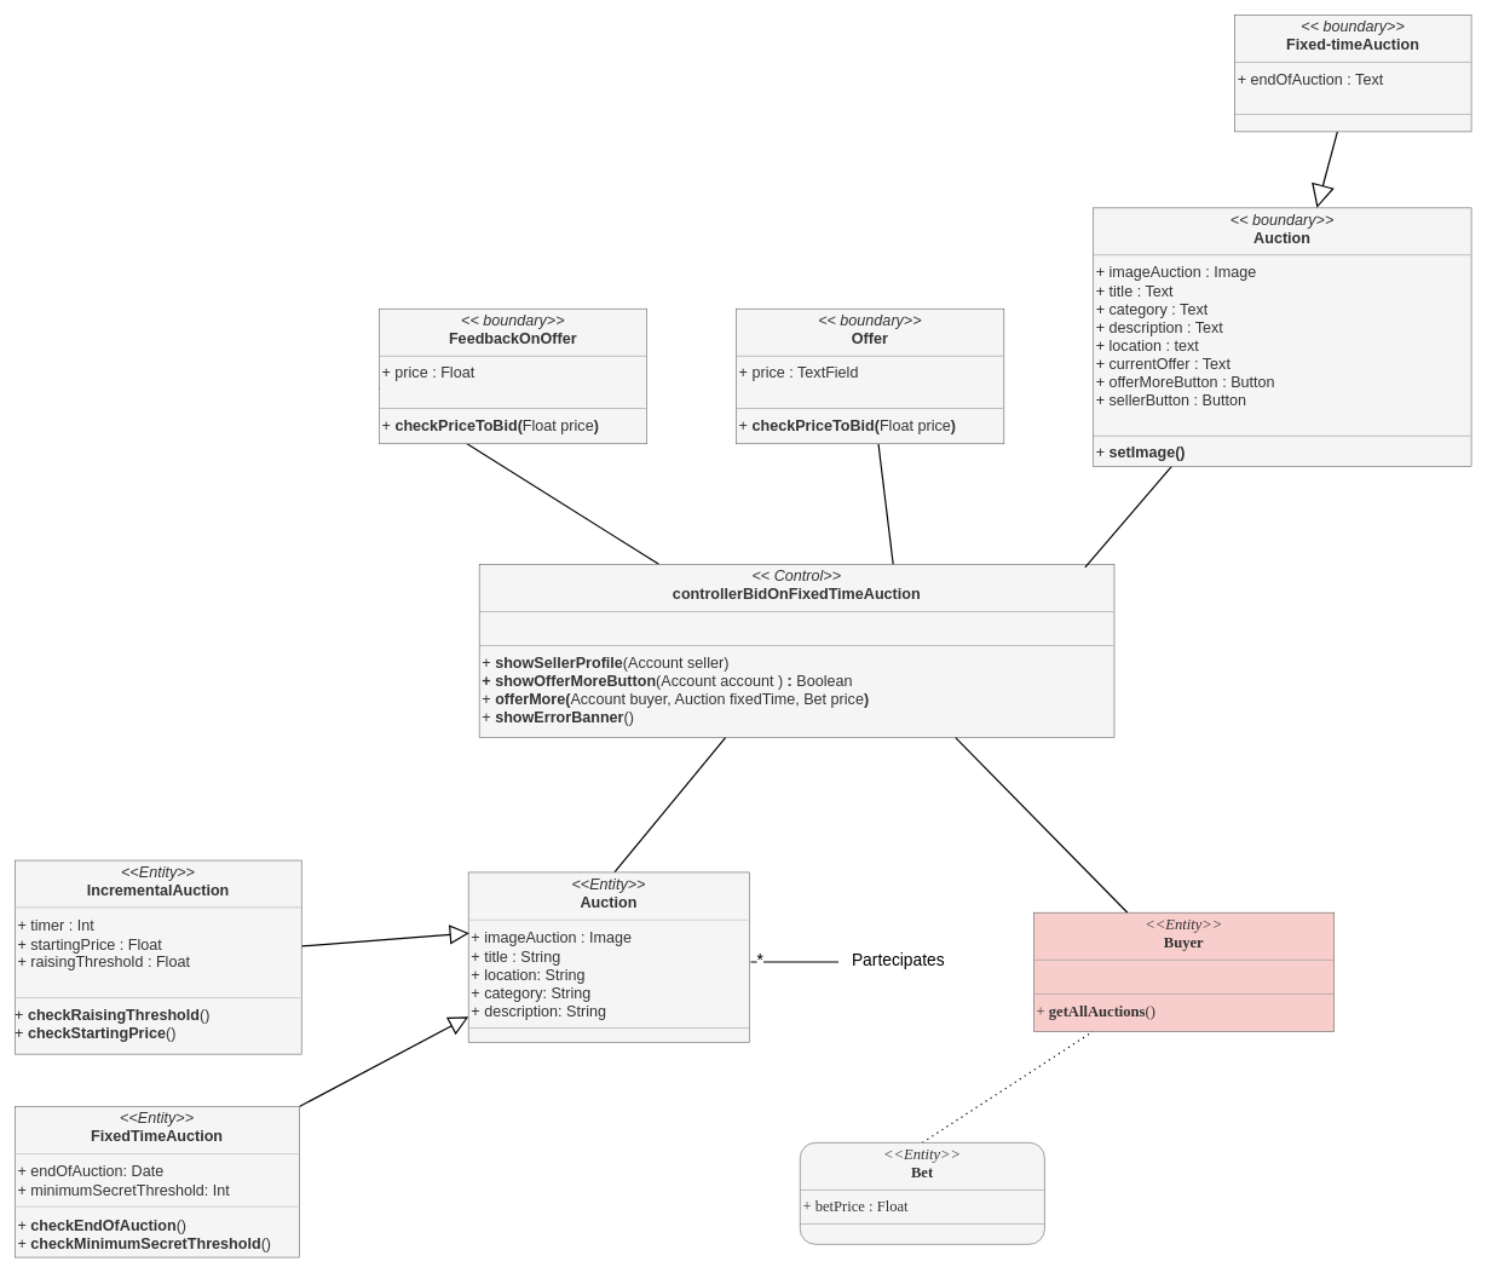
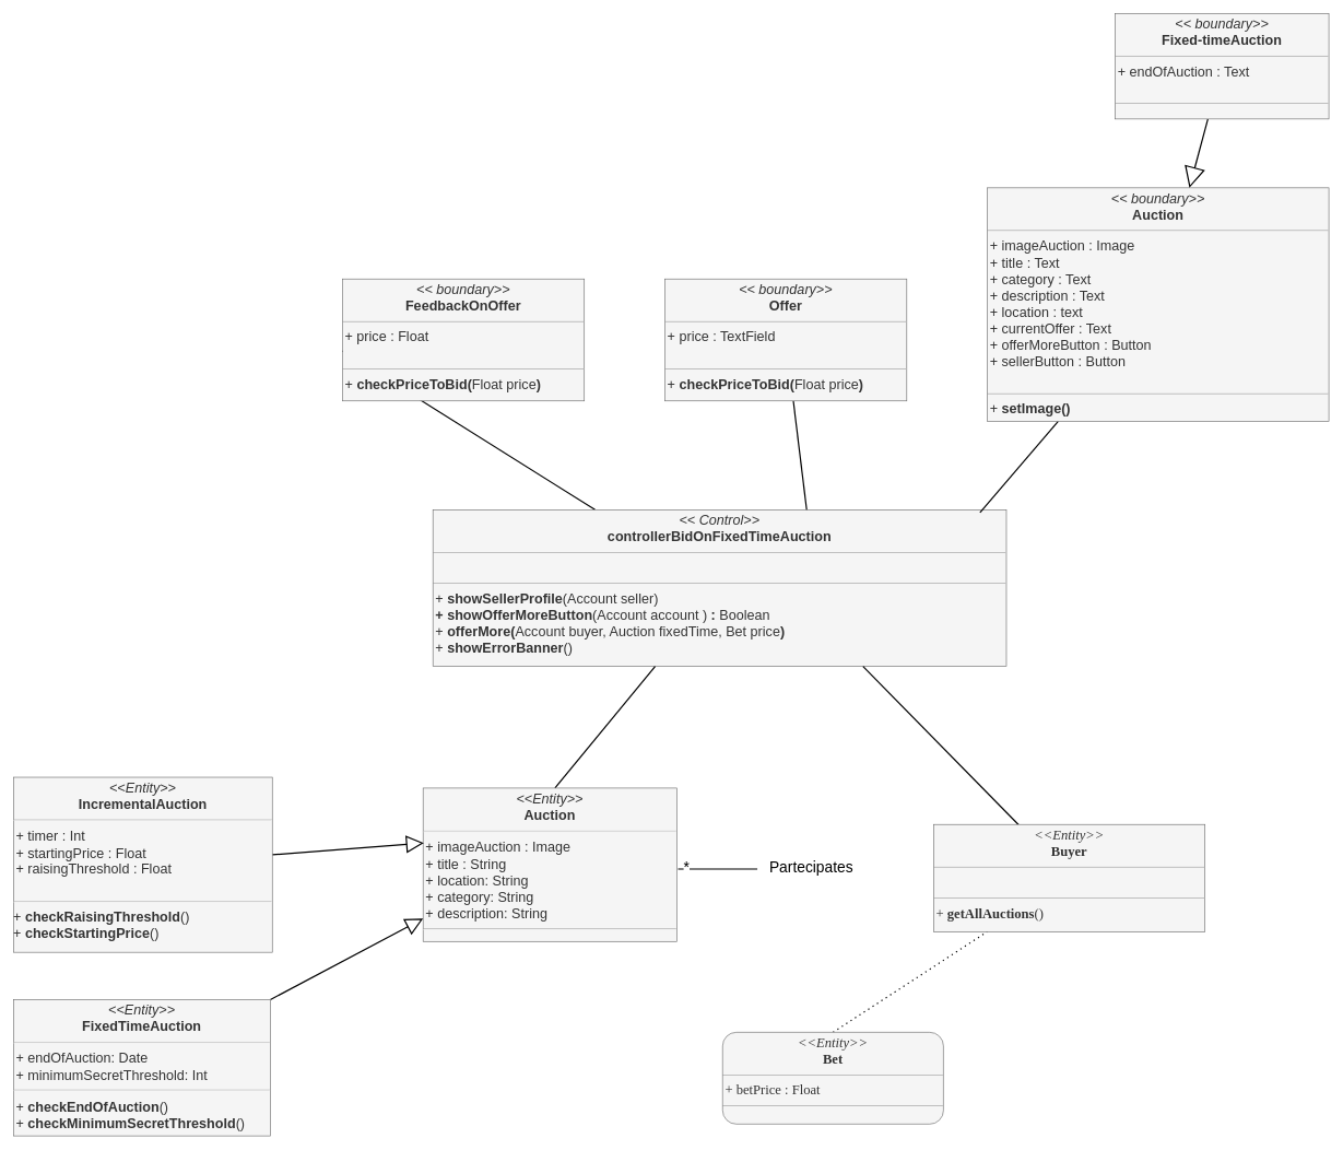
  <mxCell id="0" />
  <mxCell id="1" parent="0" />
  <mxCell id="2" style="rounded=0;orthogonalLoop=1;jettySize=auto;html=1;fontSize=21;endArrow=none;endFill=0;strokeWidth=2;entryX=0.652;entryY=0.009;entryDx=0;entryDy=0;entryPerimeter=0;" parent="1" source="3" target="5" edge="1"><mxGeometry relative="1" as="geometry"><mxPoint x="584" y="729" as="targetPoint" /><Array as="points" /></mxGeometry></mxCell>
  <mxCell id="3" value="&lt;p style=&quot;margin: 4px 0px 0px; text-align: center; font-size: 21px;&quot;&gt;&lt;font style=&quot;font-size: 21px;&quot;&gt;&lt;i style=&quot;&quot;&gt;&amp;lt;&amp;lt;&lt;/i&gt;&lt;i style=&quot;border-color: var(--border-color);&quot;&gt;&amp;nbsp;boundary&lt;/i&gt;&lt;i style=&quot;&quot;&gt;&amp;gt;&amp;gt;&lt;/i&gt;&lt;br&gt;&lt;b&gt;Offer&lt;/b&gt;&lt;/font&gt;&lt;/p&gt;&lt;hr style=&quot;font-size: 21px;&quot; size=&quot;1&quot;&gt;&lt;p style=&quot;margin: 0px 0px 0px 4px; font-size: 21px;&quot;&gt;+ price : TextField&lt;/p&gt;&lt;p style=&quot;margin: 0px 0px 0px 4px; font-size: 21px;&quot;&gt;&lt;font style=&quot;font-size: 21px;&quot;&gt;&lt;br&gt;&lt;/font&gt;&lt;/p&gt;&lt;hr style=&quot;font-size: 21px;&quot; size=&quot;1&quot;&gt;&lt;p style=&quot;margin: 0px 0px 0px 4px; font-size: 21px;&quot;&gt;+ &lt;b&gt;checkPriceToBid(&lt;/b&gt;Float price&lt;b&gt;)&lt;/b&gt;&lt;/p&gt;" style="verticalAlign=top;align=left;overflow=fill;fontSize=12;fontFamily=Helvetica;html=1;fillColor=#f5f5f5;fontColor=#333333;strokeColor=#666666;" parent="1" vertex="1"><mxGeometry x="1014" y="425" width="369" height="186" as="geometry" /></mxCell>
  <mxCell id="4" style="rounded=0;orthogonalLoop=1;jettySize=auto;html=1;entryX=-0.001;entryY=0.589;entryDx=0;entryDy=0;entryPerimeter=0;strokeWidth=2;endArrow=none;endFill=0;" parent="1" source="5" target="20" edge="1"><mxGeometry relative="1" as="geometry" /></mxCell>
  <mxCell id="5" value="&lt;p style=&quot;margin: 4px 0px 0px; text-align: center; font-size: 21px;&quot;&gt;&lt;font style=&quot;font-size: 21px;&quot;&gt;&lt;i style=&quot;&quot;&gt;&amp;lt;&amp;lt;&lt;/i&gt;&lt;i style=&quot;border-color: var(--border-color);&quot;&gt;&amp;nbsp;Control&lt;/i&gt;&lt;i style=&quot;&quot;&gt;&amp;gt;&amp;gt;&lt;/i&gt;&lt;br&gt;&lt;b style=&quot;&quot;&gt;controllerBidOnFixedTimeAuction&lt;/b&gt;&lt;/font&gt;&lt;/p&gt;&lt;hr style=&quot;font-size: 21px;&quot; size=&quot;1&quot;&gt;&lt;p style=&quot;margin: 0px 0px 0px 4px; font-size: 21px;&quot;&gt;&lt;br&gt;&lt;/p&gt;&lt;hr style=&quot;font-size: 21px;&quot; size=&quot;1&quot;&gt;&lt;p style=&quot;margin: 0px 0px 0px 4px; font-size: 21px;&quot;&gt;&lt;span style=&quot;background-color: initial;&quot;&gt;+ &lt;/span&gt;&lt;b style=&quot;background-color: initial;&quot;&gt;showSellerProfile&lt;/b&gt;&lt;span style=&quot;background-color: initial;&quot;&gt;(Account seller)&lt;/span&gt;&lt;br&gt;&lt;/p&gt;&lt;p style=&quot;margin: 0px 0px 0px 4px; font-size: 21px;&quot;&gt;&lt;font style=&quot;font-size: 21px;&quot;&gt;&lt;b&gt;+ showOfferMoreButton&lt;/b&gt;(Account account )&lt;b&gt; : &lt;/b&gt;Boolean&lt;/font&gt;&lt;/p&gt;&lt;p style=&quot;margin: 0px 0px 0px 4px; font-size: 21px;&quot;&gt;&lt;font style=&quot;font-size: 21px;&quot;&gt;+ &lt;b&gt;offerMore(&lt;/b&gt;Account buyer, Auction fixedTime, Bet price&lt;b&gt;)&lt;/b&gt;&lt;/font&gt;&lt;/p&gt;&lt;p style=&quot;margin: 0px 0px 0px 4px; font-size: 21px;&quot;&gt;&lt;font style=&quot;font-size: 21px;&quot;&gt;+&amp;nbsp;&lt;b style=&quot;border-color: var(--border-color);&quot;&gt;showErrorBanner&lt;/b&gt;()&lt;br&gt;&lt;/font&gt;&lt;/p&gt;" style="verticalAlign=top;align=left;overflow=fill;fontSize=12;fontFamily=Helvetica;html=1;fillColor=#f5f5f5;fontColor=#333333;strokeColor=#666666;" parent="1" vertex="1"><mxGeometry x="660" y="777" width="875" height="239" as="geometry" /></mxCell>
  <mxCell id="6" style="edgeStyle=none;rounded=0;orthogonalLoop=1;jettySize=auto;html=1;strokeWidth=2;fontSize=23;endArrow=none;endFill=0;startSize=13;endSize=27;exitX=0.52;exitY=0;exitDx=0;exitDy=0;exitPerimeter=0;" parent="1" source="12" target="5" edge="1"><mxGeometry relative="1" as="geometry"><mxPoint x="924.673" y="1281" as="sourcePoint" /></mxGeometry></mxCell>
  <mxCell id="7" style="edgeStyle=none;rounded=0;orthogonalLoop=1;jettySize=auto;html=1;strokeWidth=2;endArrow=none;endFill=0;startSize=13;endSize=27;entryX=0.954;entryY=0.018;entryDx=0;entryDy=0;entryPerimeter=0;" parent="1" source="8" target="5" edge="1"><mxGeometry relative="1" as="geometry" /></mxCell>
  <mxCell id="8" value="&lt;p style=&quot;margin: 4px 0px 0px; text-align: center; font-size: 21px;&quot;&gt;&lt;font style=&quot;font-size: 21px;&quot;&gt;&lt;i style=&quot;&quot;&gt;&amp;lt;&amp;lt;&lt;/i&gt;&lt;i style=&quot;border-color: var(--border-color);&quot;&gt;&amp;nbsp;boundary&lt;/i&gt;&lt;i style=&quot;&quot;&gt;&amp;gt;&amp;gt;&lt;/i&gt;&lt;br&gt;&lt;b&gt;Auction&lt;/b&gt;&lt;/font&gt;&lt;/p&gt;&lt;hr style=&quot;font-size: 21px;&quot; size=&quot;1&quot;&gt;&lt;p style=&quot;margin: 0px 0px 0px 4px; font-size: 21px;&quot;&gt;&lt;font style=&quot;font-size: 21px;&quot;&gt;+ imageAuction : Image&lt;/font&gt;&lt;/p&gt;&lt;p style=&quot;margin: 0px 0px 0px 4px; font-size: 21px;&quot;&gt;&lt;font style=&quot;font-size: 21px;&quot;&gt;+ title : Text&lt;/font&gt;&lt;/p&gt;&lt;p style=&quot;margin: 0px 0px 0px 4px; font-size: 21px;&quot;&gt;&lt;font style=&quot;font-size: 21px;&quot;&gt;+ category : Text&lt;/font&gt;&lt;/p&gt;&lt;p style=&quot;margin: 0px 0px 0px 4px; font-size: 21px;&quot;&gt;&lt;font style=&quot;font-size: 21px;&quot;&gt;+ description : Text&lt;/font&gt;&lt;/p&gt;&lt;p style=&quot;margin: 0px 0px 0px 4px; font-size: 21px;&quot;&gt;&lt;font style=&quot;font-size: 21px;&quot;&gt;+ location : text&lt;/font&gt;&lt;/p&gt;&lt;p style=&quot;margin: 0px 0px 0px 4px; font-size: 21px;&quot;&gt;&lt;font style=&quot;font-size: 21px;&quot;&gt;+ currentOffer : Text&lt;/font&gt;&lt;/p&gt;&lt;p style=&quot;margin: 0px 0px 0px 4px; font-size: 21px;&quot;&gt;&lt;font style=&quot;font-size: 21px;&quot;&gt;+ offerMoreButton : Button&lt;/font&gt;&lt;/p&gt;&lt;p style=&quot;margin: 0px 0px 0px 4px; font-size: 21px;&quot;&gt;&lt;font style=&quot;font-size: 21px;&quot;&gt;+ sellerButton : Button&lt;/font&gt;&lt;/p&gt;&lt;p style=&quot;margin: 0px 0px 0px 4px; font-size: 21px;&quot;&gt;&lt;font style=&quot;font-size: 21px;&quot;&gt;&lt;br&gt;&lt;/font&gt;&lt;/p&gt;&lt;hr style=&quot;font-size: 21px;&quot; size=&quot;1&quot;&gt;&lt;p style=&quot;margin: 0px 0px 0px 4px; font-size: 21px;&quot;&gt;+ &lt;b&gt;setImage()&lt;/b&gt;&lt;/p&gt;" style="verticalAlign=top;align=left;overflow=fill;fontSize=12;fontFamily=Helvetica;html=1;fillColor=#f5f5f5;fontColor=#333333;strokeColor=#666666;" parent="1" vertex="1"><mxGeometry x="1506" y="286" width="521" height="356" as="geometry" /></mxCell>
  <mxCell id="9" style="rounded=0;orthogonalLoop=1;jettySize=auto;html=1;endArrow=block;endFill=0;startSize=13;endSize=27;strokeWidth=2;" parent="1" source="10" target="8" edge="1"><mxGeometry relative="1" as="geometry" /></mxCell>
  <mxCell id="10" value="&lt;p style=&quot;margin: 4px 0px 0px; text-align: center; font-size: 21px;&quot;&gt;&lt;font style=&quot;font-size: 21px;&quot;&gt;&lt;i style=&quot;&quot;&gt;&amp;lt;&amp;lt;&lt;/i&gt;&lt;i style=&quot;border-color: var(--border-color);&quot;&gt;&amp;nbsp;boundary&lt;/i&gt;&lt;i style=&quot;&quot;&gt;&amp;gt;&amp;gt;&lt;/i&gt;&lt;br&gt;&lt;b&gt;Fixed-timeAuction&lt;/b&gt;&lt;/font&gt;&lt;/p&gt;&lt;hr style=&quot;font-size: 21px;&quot; size=&quot;1&quot;&gt;&lt;p style=&quot;margin: 0px 0px 0px 4px; font-size: 21px;&quot;&gt;&lt;font style=&quot;font-size: 21px;&quot;&gt;+ endOfAuction : Text&lt;/font&gt;&lt;/p&gt;&lt;p style=&quot;margin: 0px 0px 0px 4px; font-size: 21px;&quot;&gt;&lt;br&gt;&lt;/p&gt;&lt;hr style=&quot;font-size: 21px;&quot; size=&quot;1&quot;&gt;&lt;p style=&quot;margin: 0px 0px 0px 4px; font-size: 21px;&quot;&gt;&lt;br&gt;&lt;/p&gt;" style="verticalAlign=top;align=left;overflow=fill;fontSize=12;fontFamily=Helvetica;html=1;fillColor=#f5f5f5;fontColor=#333333;strokeColor=#666666;" parent="1" vertex="1"><mxGeometry x="1701" y="20" width="326" height="161" as="geometry" /></mxCell>
  <mxCell id="11" style="edgeStyle=none;rounded=0;orthogonalLoop=1;jettySize=auto;html=1;entryX=0.75;entryY=1;entryDx=0;entryDy=0;strokeWidth=2;endArrow=none;endFill=0;startSize=13;endSize=27;exitX=0.313;exitY=0.003;exitDx=0;exitDy=0;exitPerimeter=0;" parent="1" source="17" target="5" edge="1"><mxGeometry relative="1" as="geometry"><mxPoint x="1358.593" y="1159" as="sourcePoint" /></mxGeometry></mxCell>
  <mxCell id="12" value="&lt;p style=&quot;margin: 4px 0px 0px; text-align: center; font-size: 21px;&quot;&gt;&lt;i style=&quot;font-size: 21px;&quot;&gt;&amp;lt;&amp;lt;Entity&amp;gt;&amp;gt;&lt;/i&gt;&lt;br style=&quot;font-size: 21px;&quot;&gt;&lt;b style=&quot;font-size: 21px;&quot;&gt;Auction&lt;/b&gt;&lt;/p&gt;&lt;hr style=&quot;font-size: 21px;&quot;&gt;&lt;p style=&quot;margin: 0px 0px 0px 4px; font-size: 21px;&quot;&gt;+ imageAuction : Image&lt;br&gt;&lt;/p&gt;&lt;p style=&quot;margin: 0px 0px 0px 4px; font-size: 21px;&quot;&gt;+ title : String&lt;/p&gt;&lt;p style=&quot;margin: 0px 0px 0px 4px; font-size: 21px;&quot;&gt;+ location: String&lt;/p&gt;&lt;p style=&quot;margin: 0px 0px 0px 4px; font-size: 21px;&quot;&gt;+ category: String&lt;/p&gt;&lt;p style=&quot;margin: 0px 0px 0px 4px; font-size: 21px;&quot;&gt;+ description: String&lt;/p&gt;&lt;hr style=&quot;font-size: 21px;&quot;&gt;&lt;p style=&quot;margin: 0px 0px 0px 4px; font-size: 21px;&quot;&gt;&lt;br&gt;&lt;/p&gt;" style="verticalAlign=top;align=left;overflow=fill;fontSize=21;fontFamily=Helvetica;html=1;fillColor=#f5f5f5;fontColor=#333333;strokeColor=#666666;" parent="1" vertex="1"><mxGeometry x="645" y="1201.5" width="387" height="234" as="geometry" /></mxCell>
  <mxCell id="13" style="rounded=0;orthogonalLoop=1;jettySize=auto;html=1;strokeWidth=2;endArrow=block;endFill=0;endSize=22;entryX=0;entryY=0.851;entryDx=0;entryDy=0;entryPerimeter=0;" parent="1" source="14" target="12" edge="1"><mxGeometry relative="1" as="geometry"><mxPoint x="651" y="1588" as="targetPoint" /></mxGeometry></mxCell>
  <mxCell id="14" value="&lt;p style=&quot;margin: 4px 0px 0px; text-align: center; font-size: 21px;&quot;&gt;&lt;i style=&quot;font-size: 21px;&quot;&gt;&amp;lt;&amp;lt;Entity&amp;gt;&amp;gt;&lt;/i&gt;&lt;br style=&quot;font-size: 21px;&quot;&gt;&lt;b&gt;FixedTimeAuction&lt;/b&gt;&lt;/p&gt;&lt;hr style=&quot;font-size: 21px;&quot;&gt;&lt;p style=&quot;margin: 0px 0px 0px 4px; font-size: 21px;&quot;&gt;+ endOfAuction: Date&lt;br style=&quot;font-size: 21px;&quot;&gt;+ minimumSecretThreshold: Int&lt;/p&gt;&lt;hr style=&quot;font-size: 21px;&quot;&gt;&lt;p style=&quot;margin: 0px 0px 0px 4px; font-size: 21px;&quot;&gt;+&amp;nbsp;&lt;b&gt;checkEndOfAuction&lt;/b&gt;()&lt;/p&gt;&lt;p style=&quot;margin: 0px 0px 0px 4px; font-size: 21px;&quot;&gt;+&amp;nbsp;&lt;b&gt;checkMinimumSecretThreshold&lt;/b&gt;()&lt;/p&gt;" style="verticalAlign=top;align=left;overflow=fill;fontSize=21;fontFamily=Helvetica;html=1;fillColor=#f5f5f5;fontColor=#333333;strokeColor=#666666;" parent="1" vertex="1"><mxGeometry x="20" y="1524" width="392" height="208" as="geometry" /></mxCell>
  <mxCell id="15" style="rounded=0;orthogonalLoop=1;jettySize=auto;html=1;entryX=0.003;entryY=0.358;entryDx=0;entryDy=0;entryPerimeter=0;strokeWidth=2;endArrow=block;endFill=0;endSize=22;" parent="1" source="16" target="12" edge="1"><mxGeometry relative="1" as="geometry" /></mxCell>
  <mxCell id="16" value="&lt;p style=&quot;margin: 4px 0px 0px; text-align: center; font-size: 21px;&quot;&gt;&lt;i style=&quot;font-size: 21px;&quot;&gt;&amp;lt;&amp;lt;Entity&amp;gt;&amp;gt;&lt;/i&gt;&lt;br style=&quot;font-size: 21px;&quot;&gt;&lt;b style=&quot;font-size: 21px;&quot;&gt;IncrementalAuction&lt;/b&gt;&lt;/p&gt;&lt;hr style=&quot;font-size: 21px;&quot;&gt;&lt;p style=&quot;margin: 0px 0px 0px 4px; font-size: 21px;&quot;&gt;+ timer : Int&lt;br style=&quot;font-size: 21px;&quot;&gt;+ startingPrice : Float&lt;/p&gt;&lt;p style=&quot;margin: 0px 0px 0px 4px; font-size: 21px;&quot;&gt;+ raisingThreshold : Float&lt;/p&gt;&lt;br&gt;&lt;hr style=&quot;font-size: 21px;&quot;&gt;+&amp;nbsp;&lt;b&gt;checkRaisingThreshold&lt;/b&gt;()&lt;br&gt;+&amp;nbsp;&lt;b&gt;checkStartingPrice&lt;/b&gt;()&lt;br&gt;&lt;br&gt;&lt;br&gt;&lt;p style=&quot;margin: 0px 0px 0px 4px; font-size: 21px;&quot;&gt;&lt;br&gt;&lt;/p&gt;" style="verticalAlign=top;align=left;overflow=fill;fontSize=21;fontFamily=Helvetica;html=1;fillColor=#f5f5f5;fontColor=#333333;strokeColor=#666666;" parent="1" vertex="1"><mxGeometry x="20" y="1185" width="395" height="267" as="geometry" /></mxCell>
- <mxCell id="17" value="&lt;p style=&quot;margin: 4px 0px 0px; text-align: center; font-size: 21px;&quot;&gt;&lt;font style=&quot;font-size: 21px;&quot;&gt;&lt;i style=&quot;&quot;&gt;&amp;lt;&amp;lt;Entity&amp;gt;&amp;gt;&lt;/i&gt;&lt;br&gt;&lt;b style=&quot;&quot;&gt;Buyer&lt;/b&gt;&lt;/font&gt;&lt;/p&gt;&lt;hr style=&quot;font-size: 21px;&quot; size=&quot;1&quot;&gt;&lt;p style=&quot;margin: 0px 0px 0px 4px; font-size: 21px;&quot;&gt;&lt;br&gt;&lt;/p&gt;&lt;hr style=&quot;font-size: 21px;&quot; size=&quot;1&quot;&gt;&lt;p style=&quot;margin: 0px 0px 0px 4px; font-size: 21px;&quot;&gt;&lt;font style=&quot;font-size: 21px;&quot;&gt;+ &lt;b&gt;getAllAuctions&lt;/b&gt;()&lt;/font&gt;&lt;/p&gt;&lt;p style=&quot;margin: 0px 0px 0px 4px; font-size: 21px;&quot;&gt;&lt;br&gt;&lt;/p&gt;" style="verticalAlign=top;align=left;overflow=fill;fontSize=12;fontFamily=SF PRO;html=1;fillColor=#f8cecc;fontColor=#333333;strokeColor=#666666;rounded=0;" parent="1" vertex="1"><mxGeometry x="1424" y="1257" width="414" height="164" as="geometry" /></mxCell>
+ <mxCell id="17" value="&lt;p style=&quot;margin: 4px 0px 0px; text-align: center; font-size: 21px;&quot;&gt;&lt;font style=&quot;font-size: 21px;&quot;&gt;&lt;i style=&quot;&quot;&gt;&amp;lt;&amp;lt;Entity&amp;gt;&amp;gt;&lt;/i&gt;&lt;br&gt;&lt;b style=&quot;&quot;&gt;Buyer&lt;/b&gt;&lt;/font&gt;&lt;/p&gt;&lt;hr style=&quot;font-size: 21px;&quot; size=&quot;1&quot;&gt;&lt;p style=&quot;margin: 0px 0px 0px 4px; font-size: 21px;&quot;&gt;&lt;br&gt;&lt;/p&gt;&lt;hr style=&quot;font-size: 21px;&quot; size=&quot;1&quot;&gt;&lt;p style=&quot;margin: 0px 0px 0px 4px; font-size: 21px;&quot;&gt;&lt;font style=&quot;font-size: 21px;&quot;&gt;+ &lt;b&gt;getAllAuctions&lt;/b&gt;()&lt;/font&gt;&lt;/p&gt;&lt;p style=&quot;margin: 0px 0px 0px 4px; font-size: 21px;&quot;&gt;&lt;br&gt;&lt;/p&gt;" style="verticalAlign=top;align=left;overflow=fill;fontSize=12;fontFamily=SF PRO;html=1;fillColor=#f5f5f5;fontColor=#333333;strokeColor=#666666;rounded=0;" parent="1" vertex="1"><mxGeometry x="1424" y="1257" width="414" height="164" as="geometry" /></mxCell>
  <mxCell id="18" value="" style="endArrow=none;dashed=1;html=1;dashPattern=1 3;strokeWidth=2;rounded=0;exitX=0.5;exitY=0;exitDx=0;exitDy=0;" parent="1" source="19" target="17" edge="1"><mxGeometry width="50" height="50" relative="1" as="geometry"><mxPoint x="990" y="1427" as="sourcePoint" /><mxPoint x="1277" y="1440" as="targetPoint" /></mxGeometry></mxCell>
  <mxCell id="19" value="&lt;p style=&quot;margin: 4px 0px 0px; text-align: center; font-size: 21px;&quot;&gt;&lt;font style=&quot;font-size: 21px;&quot;&gt;&lt;i style=&quot;&quot;&gt;&amp;lt;&amp;lt;Entity&amp;gt;&amp;gt;&lt;/i&gt;&lt;br&gt;&lt;b style=&quot;&quot;&gt;Bet&lt;/b&gt;&lt;/font&gt;&lt;/p&gt;&lt;hr style=&quot;font-size: 21px;&quot; size=&quot;1&quot;&gt;&lt;p style=&quot;margin: 0px 0px 0px 4px; font-size: 21px;&quot;&gt;+ betPrice : Float&lt;/p&gt;&lt;hr style=&quot;font-size: 21px;&quot; size=&quot;1&quot;&gt;&lt;p style=&quot;margin: 0px 0px 0px 4px; font-size: 21px;&quot;&gt;&lt;br&gt;&lt;/p&gt;&lt;p style=&quot;margin: 0px 0px 0px 4px; font-size: 21px;&quot;&gt;&lt;br&gt;&lt;/p&gt;" style="verticalAlign=top;align=left;overflow=fill;fontSize=12;fontFamily=SF PRO;html=1;fillColor=#f5f5f5;fontColor=#333333;strokeColor=#666666;rounded=1;" parent="1" vertex="1"><mxGeometry x="1102" y="1574" width="337" height="140" as="geometry" /></mxCell>
  <mxCell id="20" value="&lt;p style=&quot;margin: 4px 0px 0px; text-align: center; font-size: 21px;&quot;&gt;&lt;font style=&quot;font-size: 21px;&quot;&gt;&lt;i style=&quot;&quot;&gt;&amp;lt;&amp;lt;&lt;/i&gt;&lt;i style=&quot;border-color: var(--border-color);&quot;&gt;&amp;nbsp;boundary&lt;/i&gt;&lt;i style=&quot;&quot;&gt;&amp;gt;&amp;gt;&lt;/i&gt;&lt;br&gt;&lt;b&gt;FeedbackOnOffer&lt;/b&gt;&lt;/font&gt;&lt;/p&gt;&lt;hr style=&quot;font-size: 21px;&quot; size=&quot;1&quot;&gt;&lt;p style=&quot;margin: 0px 0px 0px 4px; font-size: 21px;&quot;&gt;+ price : Float&lt;/p&gt;&lt;p style=&quot;margin: 0px 0px 0px 4px; font-size: 21px;&quot;&gt;&lt;font style=&quot;font-size: 21px;&quot;&gt;&lt;br&gt;&lt;/font&gt;&lt;/p&gt;&lt;hr style=&quot;font-size: 21px;&quot; size=&quot;1&quot;&gt;&lt;p style=&quot;margin: 0px 0px 0px 4px; font-size: 21px;&quot;&gt;+ &lt;b&gt;checkPriceToBid(&lt;/b&gt;Float price&lt;b&gt;)&lt;/b&gt;&lt;/p&gt;" style="verticalAlign=top;align=left;overflow=fill;fontSize=12;fontFamily=Helvetica;html=1;fillColor=#f5f5f5;fontColor=#333333;strokeColor=#666666;" parent="1" vertex="1"><mxGeometry x="522" y="425" width="369" height="186" as="geometry" /></mxCell>
  <mxCell id="21" value="" style="edgeStyle=none;rounded=0;orthogonalLoop=1;jettySize=auto;html=1;strokeWidth=2;endArrow=none;endFill=0;endSize=22;" parent="1" edge="1"><mxGeometry relative="1" as="geometry"><mxPoint x="1034" y="1325" as="sourcePoint" /><mxPoint x="1155" y="1325" as="targetPoint" /></mxGeometry></mxCell>
  <mxCell id="22" value="*" style="edgeLabel;html=1;align=center;verticalAlign=middle;resizable=0;points=[];fontSize=23;" parent="21" vertex="1" connectable="0"><mxGeometry x="-0.797" y="3" relative="1" as="geometry"><mxPoint as="offset" /></mxGeometry></mxCell>
  <mxCell id="23" value="Partecipates" style="text;html=1;align=center;verticalAlign=middle;resizable=0;points=[];autosize=1;strokeColor=none;fillColor=none;fontSize=23;" parent="1" vertex="1"><mxGeometry x="1164" y="1303" width="146" height="40" as="geometry" /></mxCell>
